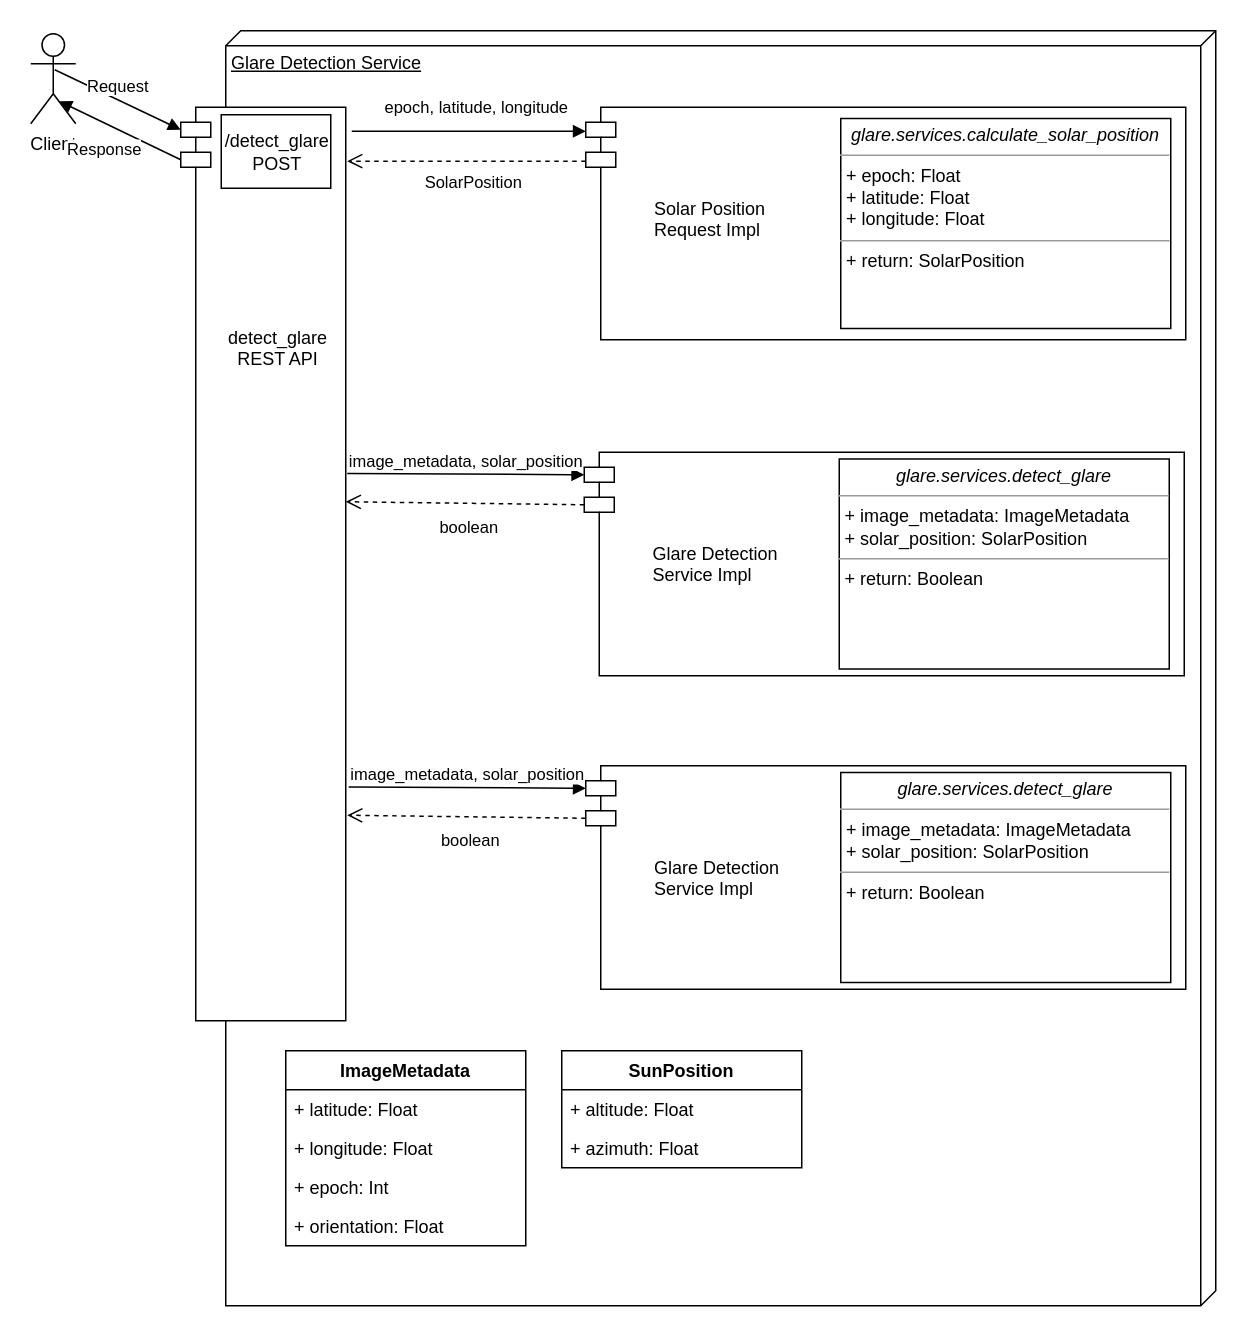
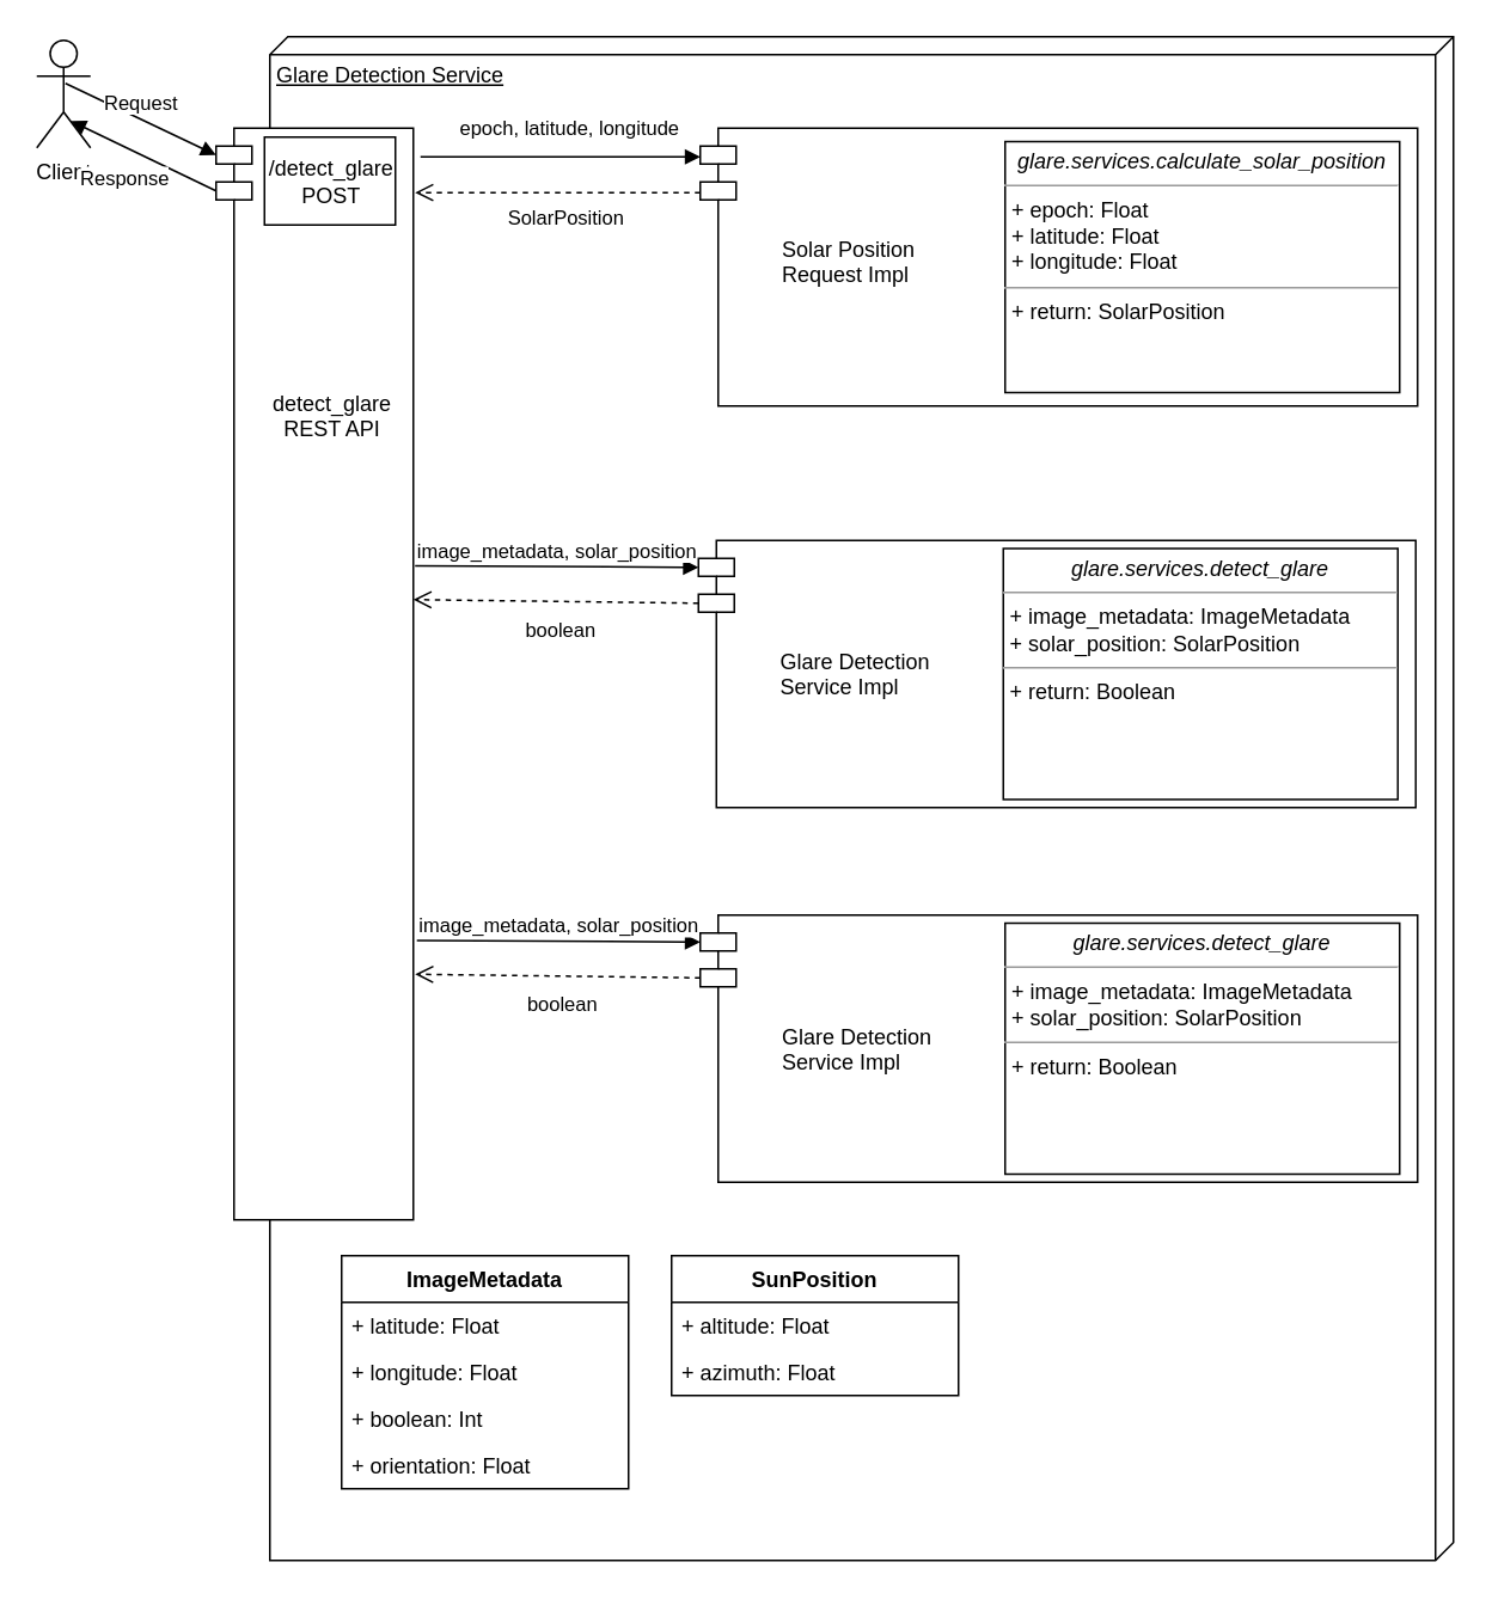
  <mxCell id="0" />
  <mxCell id="1" parent="0" />
  <mxCell id="2" value="Glare Detection Service&lt;br&gt;" style="verticalAlign=top;align=left;spacingTop=8;spacingLeft=2;spacingRight=12;shape=cube;size=10;direction=south;fontStyle=4;html=1;" parent="1" vertex="1"><mxGeometry x="150" y="20" width="660" height="850" as="geometry" /></mxCell>
  <mxCell id="3" value="&#10;&#10;&#10;&#10;&#10;&#10;&#10;&#10;&#10;&#10;detect_glare&#10;REST API" style="shape=module;align=left;spacingLeft=20;align=center;verticalAlign=top;" parent="1" vertex="1"><mxGeometry x="120" y="71" width="110" height="609" as="geometry" /></mxCell>
  <mxCell id="4" value="image_metadata, solar_position" style="html=1;verticalAlign=bottom;endArrow=block;entryX=0;entryY=0;entryDx=0;entryDy=15;entryPerimeter=0;exitX=1.018;exitY=0.585;exitDx=0;exitDy=0;exitPerimeter=0;" parent="1" edge="1"><mxGeometry relative="1" as="geometry"><mxPoint x="231.98" y="524.125" as="sourcePoint" /><mxPoint x="390" y="525" as="targetPoint" /></mxGeometry></mxCell>
  <mxCell id="5" value="SolarPosition" style="html=1;verticalAlign=bottom;endArrow=open;dashed=1;endSize=8;exitX=0.1;exitY=0.719;exitDx=0;exitDy=0;exitPerimeter=0;entryX=1.009;entryY=0.059;entryDx=0;entryDy=0;entryPerimeter=0;" parent="1" target="3" edge="1"><mxGeometry x="-0.059" y="23" relative="1" as="geometry"><mxPoint x="241.5" y="106.089" as="targetPoint" /><mxPoint x="390" y="107.02" as="sourcePoint" /><mxPoint as="offset" /></mxGeometry></mxCell>
  <mxCell id="6" value="" style="shape=module;align=left;spacingLeft=20;align=center;verticalAlign=top;direction=east;" parent="1" vertex="1"><mxGeometry x="390" y="71" width="400" height="155" as="geometry" /></mxCell>
  <mxCell id="7" value="Solar Position&#10;Request Impl" style="text;strokeColor=none;fillColor=none;align=left;verticalAlign=top;spacingLeft=4;spacingRight=4;overflow=hidden;rotatable=0;points=[[0,0.5],[1,0.5]];portConstraint=eastwest;" parent="1" vertex="1"><mxGeometry x="430" y="125" width="100" as="geometry" /></mxCell>
  <mxCell id="8" value="" style="shape=module;align=left;spacingLeft=20;align=center;verticalAlign=top;direction=east;" parent="1" vertex="1"><mxGeometry x="390" y="510" width="400" height="149" as="geometry" /></mxCell>
  <mxCell id="9" value="Glare Detection&#10;Service Impl" style="text;strokeColor=none;fillColor=none;align=left;verticalAlign=top;spacingLeft=4;spacingRight=4;overflow=hidden;rotatable=0;points=[[0,0.5],[1,0.5]];portConstraint=eastwest;" parent="1" vertex="1"><mxGeometry x="430" y="564.5" width="100" height="40" as="geometry" /></mxCell>
  <mxCell id="10" value="epoch, latitude, longitude" style="html=1;verticalAlign=bottom;endArrow=block;entryX=0;entryY=0;entryDx=0;entryDy=15;entryPerimeter=0;" parent="1" edge="1"><mxGeometry x="0.067" y="7" relative="1" as="geometry"><mxPoint x="234" y="87" as="sourcePoint" /><mxPoint x="390" y="87" as="targetPoint" /><mxPoint as="offset" /></mxGeometry></mxCell>
  <mxCell id="11" value="boolean" style="html=1;verticalAlign=bottom;endArrow=open;dashed=1;endSize=8;exitX=0;exitY=0;exitDx=0;exitDy=35;exitPerimeter=0;" parent="1" source="8" edge="1"><mxGeometry x="-0.05" y="25" relative="1" as="geometry"><mxPoint x="231" y="543" as="targetPoint" /><mxPoint x="400" y="438.02" as="sourcePoint" /><mxPoint x="-1" as="offset" /></mxGeometry></mxCell>
  <mxCell id="12" value="&lt;p style=&quot;margin: 0px ; margin-top: 4px ; text-align: center&quot;&gt;&lt;i&gt;glare.services.calculate_solar_position&lt;/i&gt;&lt;/p&gt;&lt;hr size=&quot;1&quot;&gt;&lt;p style=&quot;margin: 0px ; margin-left: 4px&quot;&gt;+ epoch: Float&lt;br&gt;+ latitude: Float&lt;/p&gt;&lt;p style=&quot;margin: 0px ; margin-left: 4px&quot;&gt;+ longitude: Float&lt;/p&gt;&lt;hr size=&quot;1&quot;&gt;&lt;p style=&quot;margin: 0px ; margin-left: 4px&quot;&gt;+ return: SolarPosition&lt;/p&gt;" style="verticalAlign=top;align=left;overflow=fill;fontSize=12;fontFamily=Helvetica;html=1;" parent="1" vertex="1"><mxGeometry x="560" y="78.5" width="220" height="140" as="geometry" /></mxCell>
  <mxCell id="13" value="&lt;p style=&quot;margin: 0px ; margin-top: 4px ; text-align: center&quot;&gt;&lt;i&gt;glare.services.detect_glare&lt;/i&gt;&lt;/p&gt;&lt;hr size=&quot;1&quot;&gt;&lt;p style=&quot;margin: 0px ; margin-left: 4px&quot;&gt;+ image_metadata: ImageMetadata&lt;br&gt;+ solar_position: SolarPosition&lt;/p&gt;&lt;hr size=&quot;1&quot;&gt;&lt;p style=&quot;margin: 0px ; margin-left: 4px&quot;&gt;+ return: Boolean&lt;/p&gt;" style="verticalAlign=top;align=left;overflow=fill;fontSize=12;fontFamily=Helvetica;html=1;" parent="1" vertex="1"><mxGeometry x="560" y="514.5" width="220" height="140" as="geometry" /></mxCell>
  <mxCell id="14" value="/detect_glare&lt;br&gt;POST" style="html=1;" parent="1" vertex="1"><mxGeometry x="147" y="76" width="73" height="49" as="geometry" /></mxCell>
  <mxCell id="15" value="Client" style="shape=umlActor;verticalLabelPosition=bottom;verticalAlign=top;html=1;" parent="1" vertex="1"><mxGeometry x="20" y="22" width="30" height="60" as="geometry" /></mxCell>
  <mxCell id="16" value="Request" style="html=1;verticalAlign=bottom;endArrow=block;exitX=0.533;exitY=0.4;exitDx=0;exitDy=0;exitPerimeter=0;entryX=0;entryY=0;entryDx=0;entryDy=15;entryPerimeter=0;" parent="1" source="15" target="3" edge="1"><mxGeometry width="80" relative="1" as="geometry"><mxPoint x="50" y="90" as="sourcePoint" /><mxPoint x="130" y="90" as="targetPoint" /></mxGeometry></mxCell>
  <mxCell id="17" value="Response" style="html=1;verticalAlign=bottom;endArrow=block;exitX=0;exitY=0;exitDx=0;exitDy=35;exitPerimeter=0;entryX=0.633;entryY=0.75;entryDx=0;entryDy=0;entryPerimeter=0;" parent="1" source="3" target="15" edge="1"><mxGeometry x="-0.005" y="24" width="80" relative="1" as="geometry"><mxPoint x="45.99" y="96" as="sourcePoint" /><mxPoint x="130" y="96" as="targetPoint" /><mxPoint as="offset" /></mxGeometry></mxCell>
  <mxCell id="18" value="ImageMetadata&#10;" style="swimlane;fontStyle=1;align=center;verticalAlign=top;childLayout=stackLayout;horizontal=1;startSize=26;horizontalStack=0;resizeParent=1;resizeParentMax=0;resizeLast=0;collapsible=1;marginBottom=0;" parent="1" vertex="1"><mxGeometry x="190" y="700" width="160" height="130" as="geometry"><mxRectangle x="70" y="30" width="120" height="26" as="alternateBounds" /></mxGeometry></mxCell>
  <mxCell id="19" value="+ latitude: Float" style="text;strokeColor=none;fillColor=none;align=left;verticalAlign=top;spacingLeft=4;spacingRight=4;overflow=hidden;rotatable=0;points=[[0,0.5],[1,0.5]];portConstraint=eastwest;" parent="18" vertex="1"><mxGeometry y="26" width="160" height="26" as="geometry" /></mxCell>
  <mxCell id="20" value="+ longitude: Float" style="text;strokeColor=none;fillColor=none;align=left;verticalAlign=top;spacingLeft=4;spacingRight=4;overflow=hidden;rotatable=0;points=[[0,0.5],[1,0.5]];portConstraint=eastwest;" parent="18" vertex="1"><mxGeometry y="52" width="160" height="26" as="geometry" /></mxCell>
- <mxCell id="21" value="+ epoch: Int" style="text;strokeColor=none;fillColor=none;align=left;verticalAlign=top;spacingLeft=4;spacingRight=4;overflow=hidden;rotatable=0;points=[[0,0.5],[1,0.5]];portConstraint=eastwest;" parent="18" vertex="1"><mxGeometry y="78" width="160" height="26" as="geometry" /></mxCell>
+ <mxCell id="21" value="+ boolean: Int" style="text;strokeColor=none;fillColor=none;align=left;verticalAlign=top;spacingLeft=4;spacingRight=4;overflow=hidden;rotatable=0;points=[[0,0.5],[1,0.5]];portConstraint=eastwest;" parent="18" vertex="1"><mxGeometry y="78" width="160" height="26" as="geometry" /></mxCell>
  <mxCell id="22" value="+ orientation: Float" style="text;strokeColor=none;fillColor=none;align=left;verticalAlign=top;spacingLeft=4;spacingRight=4;overflow=hidden;rotatable=0;points=[[0,0.5],[1,0.5]];portConstraint=eastwest;" parent="18" vertex="1"><mxGeometry y="104" width="160" height="26" as="geometry" /></mxCell>
  <mxCell id="23" value="SunPosition" style="swimlane;fontStyle=1;align=center;verticalAlign=top;childLayout=stackLayout;horizontal=1;startSize=26;horizontalStack=0;resizeParent=1;resizeParentMax=0;resizeLast=0;collapsible=1;marginBottom=0;" parent="1" vertex="1"><mxGeometry x="374" y="700" width="160" height="78" as="geometry"><mxRectangle x="70" y="30" width="120" height="26" as="alternateBounds" /></mxGeometry></mxCell>
  <mxCell id="24" value="+ altitude: Float" style="text;strokeColor=none;fillColor=none;align=left;verticalAlign=top;spacingLeft=4;spacingRight=4;overflow=hidden;rotatable=0;points=[[0,0.5],[1,0.5]];portConstraint=eastwest;" parent="23" vertex="1"><mxGeometry y="26" width="160" height="26" as="geometry" /></mxCell>
  <mxCell id="25" value="+ azimuth: Float" style="text;strokeColor=none;fillColor=none;align=left;verticalAlign=top;spacingLeft=4;spacingRight=4;overflow=hidden;rotatable=0;points=[[0,0.5],[1,0.5]];portConstraint=eastwest;" parent="23" vertex="1"><mxGeometry y="52" width="160" height="26" as="geometry" /></mxCell>
  <mxCell id="26" value="image_metadata, solar_position" style="html=1;verticalAlign=bottom;endArrow=block;entryX=0;entryY=0;entryDx=0;entryDy=15;entryPerimeter=0;exitX=1.018;exitY=0.585;exitDx=0;exitDy=0;exitPerimeter=0;" edge="1" parent="1"><mxGeometry relative="1" as="geometry"><mxPoint x="230.98" y="315.125" as="sourcePoint" /><mxPoint x="389" y="316" as="targetPoint" /></mxGeometry></mxCell>
  <mxCell id="27" value="" style="shape=module;align=left;spacingLeft=20;align=center;verticalAlign=top;direction=east;" vertex="1" parent="1"><mxGeometry x="389" y="301" width="400" height="149" as="geometry" /></mxCell>
  <mxCell id="28" value="Glare Detection&#10;Service Impl" style="text;strokeColor=none;fillColor=none;align=left;verticalAlign=top;spacingLeft=4;spacingRight=4;overflow=hidden;rotatable=0;points=[[0,0.5],[1,0.5]];portConstraint=eastwest;" vertex="1" parent="1"><mxGeometry x="429" y="355.5" width="100" height="40" as="geometry" /></mxCell>
  <mxCell id="29" value="boolean" style="html=1;verticalAlign=bottom;endArrow=open;dashed=1;endSize=8;exitX=0;exitY=0;exitDx=0;exitDy=35;exitPerimeter=0;" edge="1" parent="1" source="27"><mxGeometry x="-0.05" y="25" relative="1" as="geometry"><mxPoint x="230" y="334" as="targetPoint" /><mxPoint x="399" y="229.02" as="sourcePoint" /><mxPoint x="-1" as="offset" /></mxGeometry></mxCell>
  <mxCell id="30" value="&lt;p style=&quot;margin: 0px ; margin-top: 4px ; text-align: center&quot;&gt;&lt;i&gt;glare.services.detect_glare&lt;/i&gt;&lt;/p&gt;&lt;hr size=&quot;1&quot;&gt;&lt;p style=&quot;margin: 0px ; margin-left: 4px&quot;&gt;+ image_metadata: ImageMetadata&lt;br&gt;+ solar_position: SolarPosition&lt;/p&gt;&lt;hr size=&quot;1&quot;&gt;&lt;p style=&quot;margin: 0px ; margin-left: 4px&quot;&gt;+ return: Boolean&lt;/p&gt;" style="verticalAlign=top;align=left;overflow=fill;fontSize=12;fontFamily=Helvetica;html=1;" vertex="1" parent="1"><mxGeometry x="559" y="305.5" width="220" height="140" as="geometry" /></mxCell>
